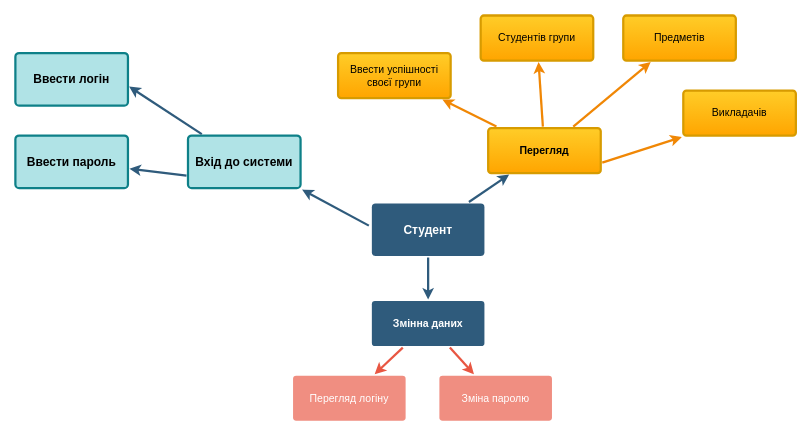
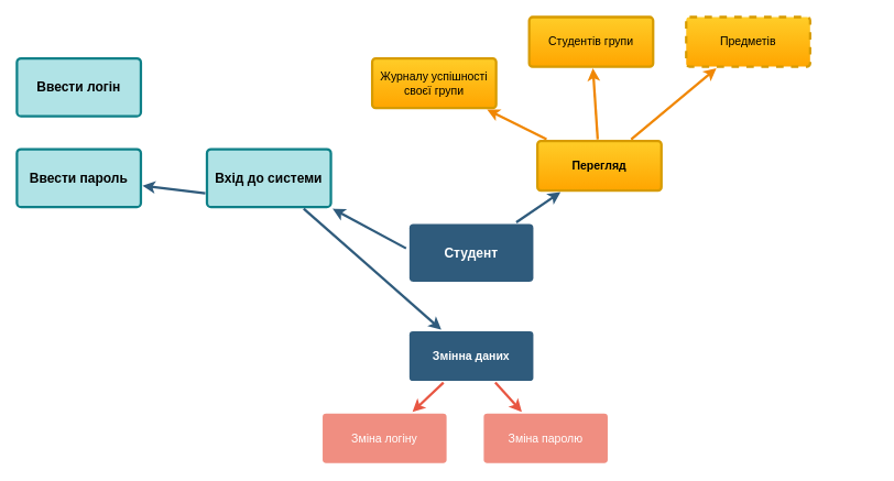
  <mxCell id="0" />
  <mxCell id="1" parent="0" />
  <mxCell id="2" value="" style="edgeStyle=none;rounded=0;jumpStyle=none;html=1;shadow=0;labelBackgroundColor=none;startArrow=none;startFill=0;endArrow=classic;endFill=1;jettySize=auto;orthogonalLoop=1;strokeColor=#2F5B7C;strokeWidth=3;fontFamily=Helvetica;fontSize=16;fontColor=#23445D;spacing=5;" parent="1" source="4" target="13" edge="1"><mxGeometry relative="1" as="geometry" /></mxCell>
- <mxCell id="3" value="" style="edgeStyle=none;rounded=0;jumpStyle=none;html=1;shadow=0;labelBackgroundColor=none;startArrow=none;startFill=0;endArrow=classic;endFill=1;jettySize=auto;orthogonalLoop=1;strokeColor=#2F5B7C;strokeWidth=3;fontFamily=Helvetica;fontSize=16;fontColor=#23445D;spacing=5;" parent="1" source="4" target="10" edge="1"><mxGeometry relative="1" as="geometry" /></mxCell>
  <mxCell id="4" value="Студент" style="rounded=1;whiteSpace=wrap;html=1;shadow=0;labelBackgroundColor=none;strokeColor=none;strokeWidth=3;fillColor=#2F5B7C;fontFamily=Helvetica;fontSize=16;fontColor=#FFFFFF;align=center;fontStyle=1;spacing=5;arcSize=7;perimeterSpacing=2;" parent="1" vertex="1"><mxGeometry x="495" y="270.5" width="150" height="70" as="geometry" /></mxCell>
  <mxCell id="5" value="Вхід до системи" style="rounded=1;whiteSpace=wrap;html=1;shadow=0;labelBackgroundColor=none;strokeColor=#0e8088;strokeWidth=3;fillColor=#b0e3e6;fontFamily=Helvetica;fontSize=16;align=center;fontStyle=1;spacing=5;arcSize=7;perimeterSpacing=2;" parent="1" vertex="1"><mxGeometry x="250" y="180" width="150" height="70" as="geometry" /></mxCell>
  <mxCell id="6" value="Ввести логін" style="rounded=1;whiteSpace=wrap;html=1;shadow=0;labelBackgroundColor=none;strokeColor=#0e8088;strokeWidth=3;fillColor=#b0e3e6;fontFamily=Helvetica;fontSize=16;align=center;fontStyle=1;spacing=5;arcSize=7;perimeterSpacing=2;" parent="1" vertex="1"><mxGeometry x="20" y="70" width="150" height="70" as="geometry" /></mxCell>
  <mxCell id="7" value="Ввести пароль&lt;span style=&quot;color: rgba(0 , 0 , 0 , 0) ; font-family: monospace ; font-size: 0px ; font-weight: 400&quot;&gt;%3CmxGraphModel%3E%3Croot%3E%3CmxCell%20id%3D%220%22%2F%3E%3CmxCell%20id%3D%221%22%20parent%3D%220%22%2F%3E%3CmxCell%20id%3D%222%22%20value%3D%22%22%20style%3D%22edgeStyle%3Dnone%3Brounded%3D0%3BjumpStyle%3Dnone%3Bhtml%3D1%3Bshadow%3D0%3BlabelBackgroundColor%3Dnone%3BstartArrow%3Dnone%3BstartFill%3D0%3BendArrow%3Dclassic%3BendFill%3D1%3BjettySize%3Dauto%3BorthogonalLoop%3D1%3BstrokeColor%3D%232F5B7C%3BstrokeWidth%3D3%3BfontFamily%3DHelvetica%3BfontSize%3D16%3BfontColor%3D%2323445D%3Bspacing%3D5%3BentryX%3D1%3BentryY%3D1%3BentryDx%3D0%3BentryDy%3D0%3B%22%20edge%3D%221%22%20parent%3D%221%22%3E%3CmxGeometry%20relative%3D%221%22%20as%3D%22geometry%22%3E%3CmxPoint%20x%3D%22491%22%20y%3D%22410%22%20as%3D%22sourcePoint%22%2F%3E%3CmxPoint%20x%3D%22367%22%20y%3D%22352%22%20as%3D%22targetPoint%22%2F%3E%3C%2FmxGeometry%3E%3C%2FmxCell%3E%3C%2Froot%3E%3C%2FmxGraphModel%3E&lt;/span&gt;" style="rounded=1;whiteSpace=wrap;html=1;shadow=0;labelBackgroundColor=none;strokeColor=#0e8088;strokeWidth=3;fillColor=#b0e3e6;fontFamily=Helvetica;fontSize=16;align=center;fontStyle=1;spacing=5;arcSize=7;perimeterSpacing=2;" parent="1" vertex="1"><mxGeometry x="20" y="180" width="150" height="70" as="geometry" /></mxCell>
  <mxCell id="8" value="" style="edgeStyle=none;rounded=1;jumpStyle=none;html=1;shadow=0;labelBackgroundColor=none;startArrow=none;startFill=0;jettySize=auto;orthogonalLoop=1;strokeColor=#E85642;strokeWidth=3;fontFamily=Helvetica;fontSize=14;fontColor=#FFFFFF;spacing=5;fontStyle=1;fillColor=#b0e3e6;" parent="1" source="10" target="12" edge="1"><mxGeometry relative="1" as="geometry" /></mxCell>
  <mxCell id="9" value="" style="edgeStyle=none;rounded=1;jumpStyle=none;html=1;shadow=0;labelBackgroundColor=none;startArrow=none;startFill=0;jettySize=auto;orthogonalLoop=1;strokeColor=#E85642;strokeWidth=3;fontFamily=Helvetica;fontSize=14;fontColor=#FFFFFF;spacing=5;fontStyle=1;fillColor=#b0e3e6;" parent="1" source="10" target="11" edge="1"><mxGeometry relative="1" as="geometry" /></mxCell>
  <mxCell id="10" value="Змінна даних" style="rounded=1;whiteSpace=wrap;html=1;shadow=0;labelBackgroundColor=none;strokeColor=none;strokeWidth=3;fillColor=#2f5b7c;fontFamily=Helvetica;fontSize=14;fontColor=#FFFFFF;align=center;spacing=5;fontStyle=1;arcSize=7;perimeterSpacing=2;" parent="1" vertex="1"><mxGeometry x="495" y="400.5" width="150" height="60" as="geometry" /></mxCell>
  <mxCell id="11" value="Зміна паролю" style="rounded=1;whiteSpace=wrap;html=1;shadow=0;labelBackgroundColor=none;strokeColor=none;strokeWidth=3;fillColor=#f08e81;fontFamily=Helvetica;fontSize=14;fontColor=#FFFFFF;align=center;spacing=5;fontStyle=0;arcSize=7;perimeterSpacing=2;" parent="1" vertex="1"><mxGeometry x="585" y="500" width="150" height="60" as="geometry" /></mxCell>
- <mxCell id="12" value="Перегляд логіну" style="rounded=1;whiteSpace=wrap;html=1;shadow=0;labelBackgroundColor=none;strokeColor=none;strokeWidth=3;fillColor=#f08e81;fontFamily=Helvetica;fontSize=14;fontColor=#FFFFFF;align=center;spacing=5;fontStyle=0;arcSize=7;perimeterSpacing=2;" parent="1" vertex="1"><mxGeometry x="390" y="500" width="150" height="60" as="geometry" /></mxCell>
+ <mxCell id="12" value="Зміна логіну" style="rounded=1;whiteSpace=wrap;html=1;shadow=0;labelBackgroundColor=none;strokeColor=none;strokeWidth=3;fillColor=#f08e81;fontFamily=Helvetica;fontSize=14;fontColor=#FFFFFF;align=center;spacing=5;fontStyle=0;arcSize=7;perimeterSpacing=2;" parent="1" vertex="1"><mxGeometry x="390" y="500" width="150" height="60" as="geometry" /></mxCell>
  <mxCell id="13" value="Перегляд" style="rounded=1;whiteSpace=wrap;html=1;shadow=0;labelBackgroundColor=none;strokeColor=#d79b00;strokeWidth=3;fillColor=#ffcd28;fontFamily=Helvetica;fontSize=14;align=center;spacing=5;fontStyle=1;arcSize=7;perimeterSpacing=2;gradientColor=#ffa500;" parent="1" vertex="1"><mxGeometry x="650" y="170" width="150" height="60" as="geometry" /></mxCell>
- <mxCell id="14" value="&lt;span style=&quot;font-weight: normal&quot;&gt;Викладачів&lt;/span&gt;" style="rounded=1;whiteSpace=wrap;html=1;shadow=0;labelBackgroundColor=none;strokeColor=#d79b00;strokeWidth=3;fillColor=#ffcd28;fontFamily=Helvetica;fontSize=14;align=center;spacing=5;fontStyle=1;arcSize=7;perimeterSpacing=2;gradientColor=#ffa500;" parent="1" vertex="1"><mxGeometry x="910" y="120" width="150" height="60" as="geometry" /></mxCell>
- <mxCell id="15" value="Предметів" style="rounded=1;whiteSpace=wrap;html=1;shadow=0;labelBackgroundColor=none;strokeColor=#d79b00;strokeWidth=3;fillColor=#ffcd28;fontFamily=Helvetica;fontSize=14;align=center;spacing=5;arcSize=7;perimeterSpacing=2;gradientColor=#ffa500;" parent="1" vertex="1"><mxGeometry x="830" y="20" width="150" height="60" as="geometry" /></mxCell>
+ <mxCell id="15" value="Предметів" style="rounded=1;whiteSpace=wrap;html=1;shadow=0;labelBackgroundColor=none;strokeColor=#d79b00;strokeWidth=3;fillColor=#ffcd28;fontFamily=Helvetica;fontSize=14;align=center;spacing=5;arcSize=7;perimeterSpacing=2;gradientColor=#ffa500;dashed=1;" parent="1" vertex="1"><mxGeometry x="830" y="20" width="150" height="60" as="geometry" /></mxCell>
  <mxCell id="16" value="" style="edgeStyle=none;rounded=0;jumpStyle=none;html=1;shadow=0;labelBackgroundColor=none;startArrow=none;startFill=0;endArrow=classic;endFill=1;jettySize=auto;orthogonalLoop=1;strokeColor=#F08705;strokeWidth=3;fontFamily=Helvetica;fontSize=14;fontColor=#FFFFFF;spacing=5;" parent="1" source="13" target="15" edge="1"><mxGeometry relative="1" as="geometry" /></mxCell>
  <mxCell id="17" value="Студентів групи" style="rounded=1;whiteSpace=wrap;html=1;shadow=0;labelBackgroundColor=none;strokeColor=#d79b00;strokeWidth=3;fillColor=#ffcd28;fontFamily=Helvetica;fontSize=14;align=center;spacing=5;arcSize=7;perimeterSpacing=2;gradientColor=#ffa500;" parent="1" vertex="1"><mxGeometry x="640" y="20" width="150" height="60" as="geometry" /></mxCell>
  <mxCell id="18" value="" style="edgeStyle=none;rounded=0;jumpStyle=none;html=1;shadow=0;labelBackgroundColor=none;startArrow=none;startFill=0;endArrow=classic;endFill=1;jettySize=auto;orthogonalLoop=1;strokeColor=#F08705;strokeWidth=3;fontFamily=Helvetica;fontSize=14;fontColor=#FFFFFF;spacing=5;" parent="1" source="13" target="17" edge="1"><mxGeometry relative="1" as="geometry" /></mxCell>
- <mxCell id="19" value="Ввести успішності своєї групи" style="rounded=1;whiteSpace=wrap;html=1;shadow=0;labelBackgroundColor=none;strokeColor=#d79b00;strokeWidth=3;fillColor=#ffcd28;fontFamily=Helvetica;fontSize=14;align=center;spacing=5;arcSize=7;perimeterSpacing=2;gradientColor=#ffa500;" parent="1" vertex="1"><mxGeometry x="450" y="70" width="150" height="60" as="geometry" /></mxCell>
+ <mxCell id="19" value="Журналу успішності своєї групи" style="rounded=1;whiteSpace=wrap;html=1;shadow=0;labelBackgroundColor=none;strokeColor=#d79b00;strokeWidth=3;fillColor=#ffcd28;fontFamily=Helvetica;fontSize=14;align=center;spacing=5;arcSize=7;perimeterSpacing=2;gradientColor=#ffa500;" parent="1" vertex="1"><mxGeometry x="450" y="70" width="150" height="60" as="geometry" /></mxCell>
  <mxCell id="20" value="" style="edgeStyle=none;rounded=0;jumpStyle=none;html=1;shadow=0;labelBackgroundColor=none;startArrow=none;startFill=0;endArrow=classic;endFill=1;jettySize=auto;orthogonalLoop=1;strokeColor=#F08705;strokeWidth=3;fontFamily=Helvetica;fontSize=14;fontColor=#FFFFFF;spacing=5;" parent="1" source="13" target="19" edge="1"><mxGeometry relative="1" as="geometry" /></mxCell>
  <mxCell id="21" value="" style="edgeStyle=none;rounded=0;jumpStyle=none;html=1;shadow=0;labelBackgroundColor=none;startArrow=none;startFill=0;endArrow=classic;endFill=1;jettySize=auto;orthogonalLoop=1;strokeColor=#2F5B7C;strokeWidth=3;fontFamily=Helvetica;fontSize=16;fontColor=#23445D;spacing=5;entryX=1;entryY=1;entryDx=0;entryDy=0;" parent="1" target="5" edge="1"><mxGeometry relative="1" as="geometry"><mxPoint x="491" y="300" as="sourcePoint" /><mxPoint x="365" y="308.023" as="targetPoint" /></mxGeometry></mxCell>
  <mxCell id="22" value="" style="edgeStyle=none;rounded=0;jumpStyle=none;html=1;shadow=0;labelBackgroundColor=none;startArrow=none;startFill=0;endArrow=classic;endFill=1;jettySize=auto;orthogonalLoop=1;strokeColor=#2F5B7C;strokeWidth=3;fontFamily=Helvetica;fontSize=16;fontColor=#23445D;spacing=5;exitX=0;exitY=0.75;exitDx=0;exitDy=0;" parent="1" source="5" target="7" edge="1"><mxGeometry relative="1" as="geometry"><mxPoint x="501" y="310" as="sourcePoint" /><mxPoint x="150" y="230" as="targetPoint" /></mxGeometry></mxCell>
- <mxCell id="23" value="" style="edgeStyle=none;rounded=0;jumpStyle=none;html=1;shadow=0;labelBackgroundColor=none;startArrow=none;startFill=0;endArrow=classic;endFill=1;jettySize=auto;orthogonalLoop=1;strokeColor=#2F5B7C;strokeWidth=3;fontFamily=Helvetica;fontSize=16;fontColor=#23445D;spacing=5;entryX=0.997;entryY=0.631;entryDx=0;entryDy=0;entryPerimeter=0;" parent="1" source="5" target="6" edge="1"><mxGeometry relative="1" as="geometry"><mxPoint x="223" y="233.5" as="sourcePoint" /><mxPoint x="171.152" y="262.5" as="targetPoint" /></mxGeometry></mxCell>
- <mxCell id="24" value="" style="edgeStyle=none;rounded=0;jumpStyle=none;html=1;shadow=0;labelBackgroundColor=none;startArrow=none;startFill=0;endArrow=classic;endFill=1;jettySize=auto;orthogonalLoop=1;strokeColor=#F08705;strokeWidth=3;fontFamily=Helvetica;fontSize=14;fontColor=#FFFFFF;spacing=5;exitX=1;exitY=0.75;exitDx=0;exitDy=0;entryX=0;entryY=1;entryDx=0;entryDy=0;" parent="1" source="13" target="14" edge="1"><mxGeometry relative="1" as="geometry"><mxPoint x="799.997" y="98.5" as="sourcePoint" /><mxPoint x="845.863" y="12.5" as="targetPoint" /></mxGeometry></mxCell>
+ <mxCell id="23" value="" style="edgeStyle=none;rounded=0;jumpStyle=none;html=1;shadow=0;labelBackgroundColor=none;startArrow=none;startFill=0;endArrow=classic;endFill=1;jettySize=auto;orthogonalLoop=1;strokeColor=#2F5B7C;strokeWidth=3;fontFamily=Helvetica;fontSize=16;fontColor=#23445D;spacing=5;" parent="1" source="5" target="10" edge="1"><mxGeometry relative="1" as="geometry"><mxPoint x="223" y="233.5" as="sourcePoint" /><mxPoint x="171.152" y="262.5" as="targetPoint" /></mxGeometry></mxCell>
